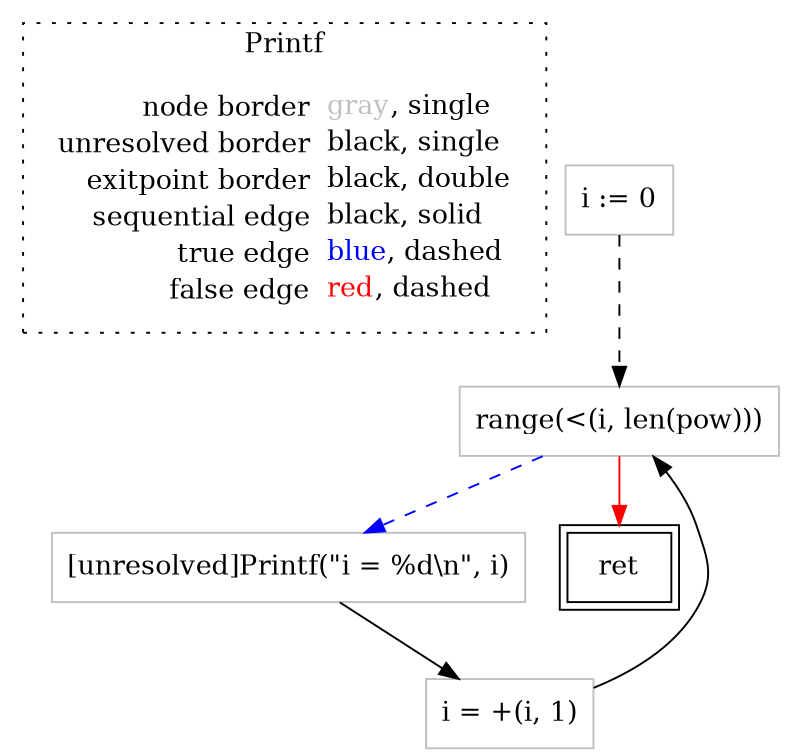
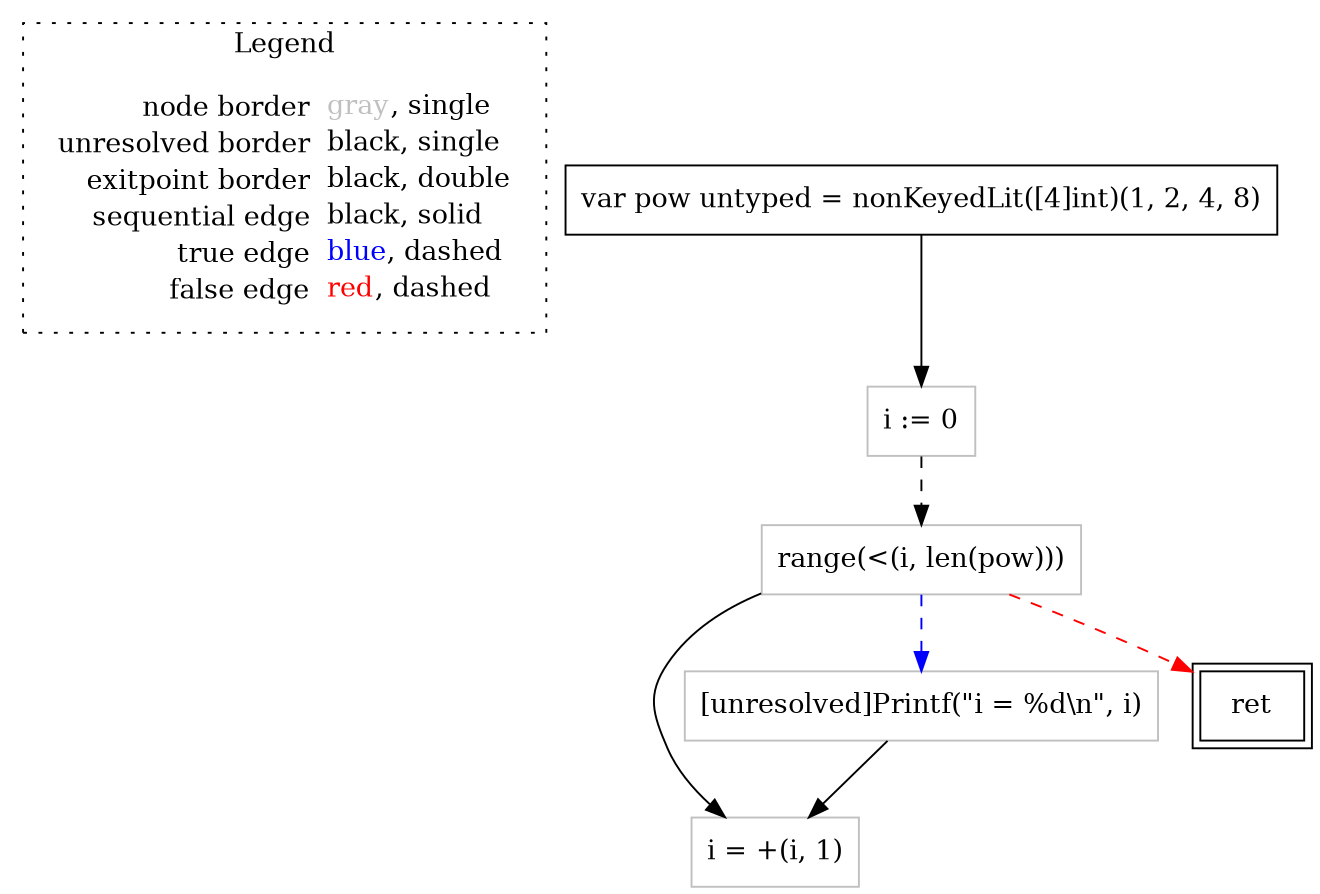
  digraph {
    node [shape=rect color=gray]
    edge [color=black]
    n1 [label=<<table border="0" cellpadding="2" cellspacing="0" cellborder="0"><tr><td align="right">node border&nbsp;</td><td align="left"><font color="gray">gray</font>, single</td></tr><tr><td align="right">unresolved border&nbsp;</td><td align="left"><font color="black">black</font>, single</td></tr><tr><td align="right">exitpoint border&nbsp;</td><td align="left"><font color="black">black</font>, double</td></tr><tr><td align="right">sequential edge&nbsp;</td><td align="left"><font color="black">black</font>, solid</td></tr><tr><td align="right">true edge&nbsp;</td><td align="left"><font color="blue">blue</font>, dashed</td></tr><tr><td align="right">false edge&nbsp;</td><td align="left"><font color="red">red</font>, dashed</td></tr></table>> shape=plaintext color=""]
+   n2 [color=black label=<var pow untyped = nonKeyedLit([4]int)(1, 2, 4, 8)>]
    n3 [label=<i := 0>]
    n4 [label=<range(&lt;(i, len(pow)))>]
    n5 [label=<i = +(i, 1)>]
    n6 [label=<[unresolved]Printf(&quot;i = %d\\n&quot;, i)>]
    n7 [color=black label=<ret> peripheries=2]
    subgraph cluster_1 {
-     label=Printf
+     label=Legend
      style=dotted
      n1
    }
+   n2 -> n3
    n3 -> n4 [style=dashed]
    n4 -> n6 [color=blue style=dashed]
-   n4 -> n7 [color=red style=solid]
-   n5 -> n4
+   n4 -> n7 [color=red style=dashed]
+   n4 -> n5
    n6 -> n5
  }
